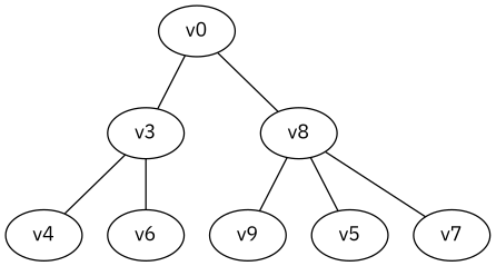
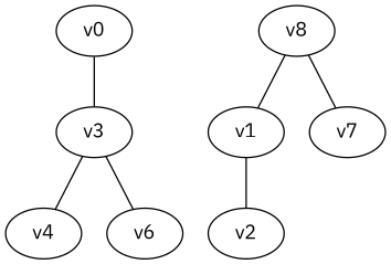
  graph {
    fontname="IBM Plex Sans"
    node [fontname="IBM Plex Sans"]
    edge [fontname="IBM Plex Sans"]
    v0
    v3
    v8
-   v1 [label=v9]
+   v1
+   v2
    v4
    v6
-   v5
    v7
    v0 -- v3
-   v0 -- v8
    v3 -- v4
    v3 -- v6
    v8 -- v1
-   v8 -- v5
    v8 -- v7
+   v1 -- v2
  }
